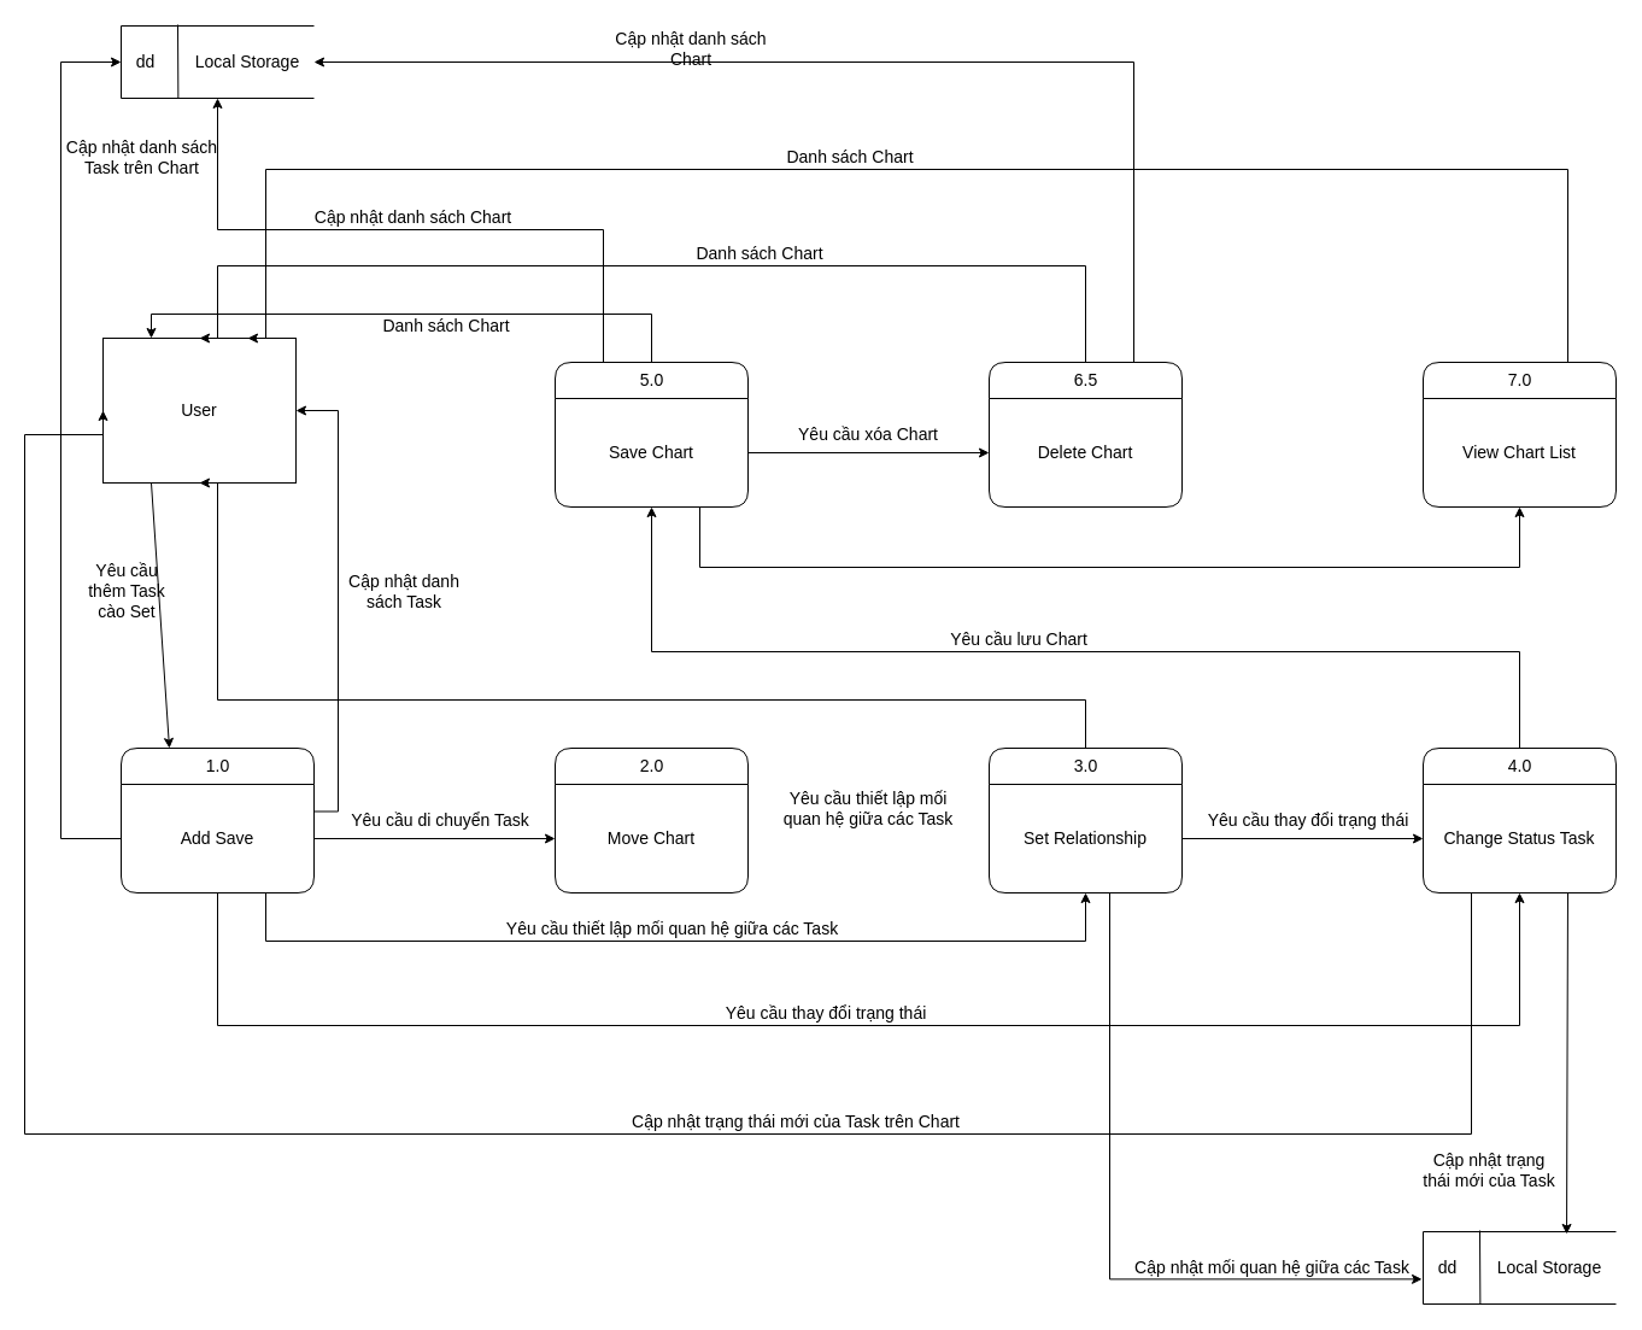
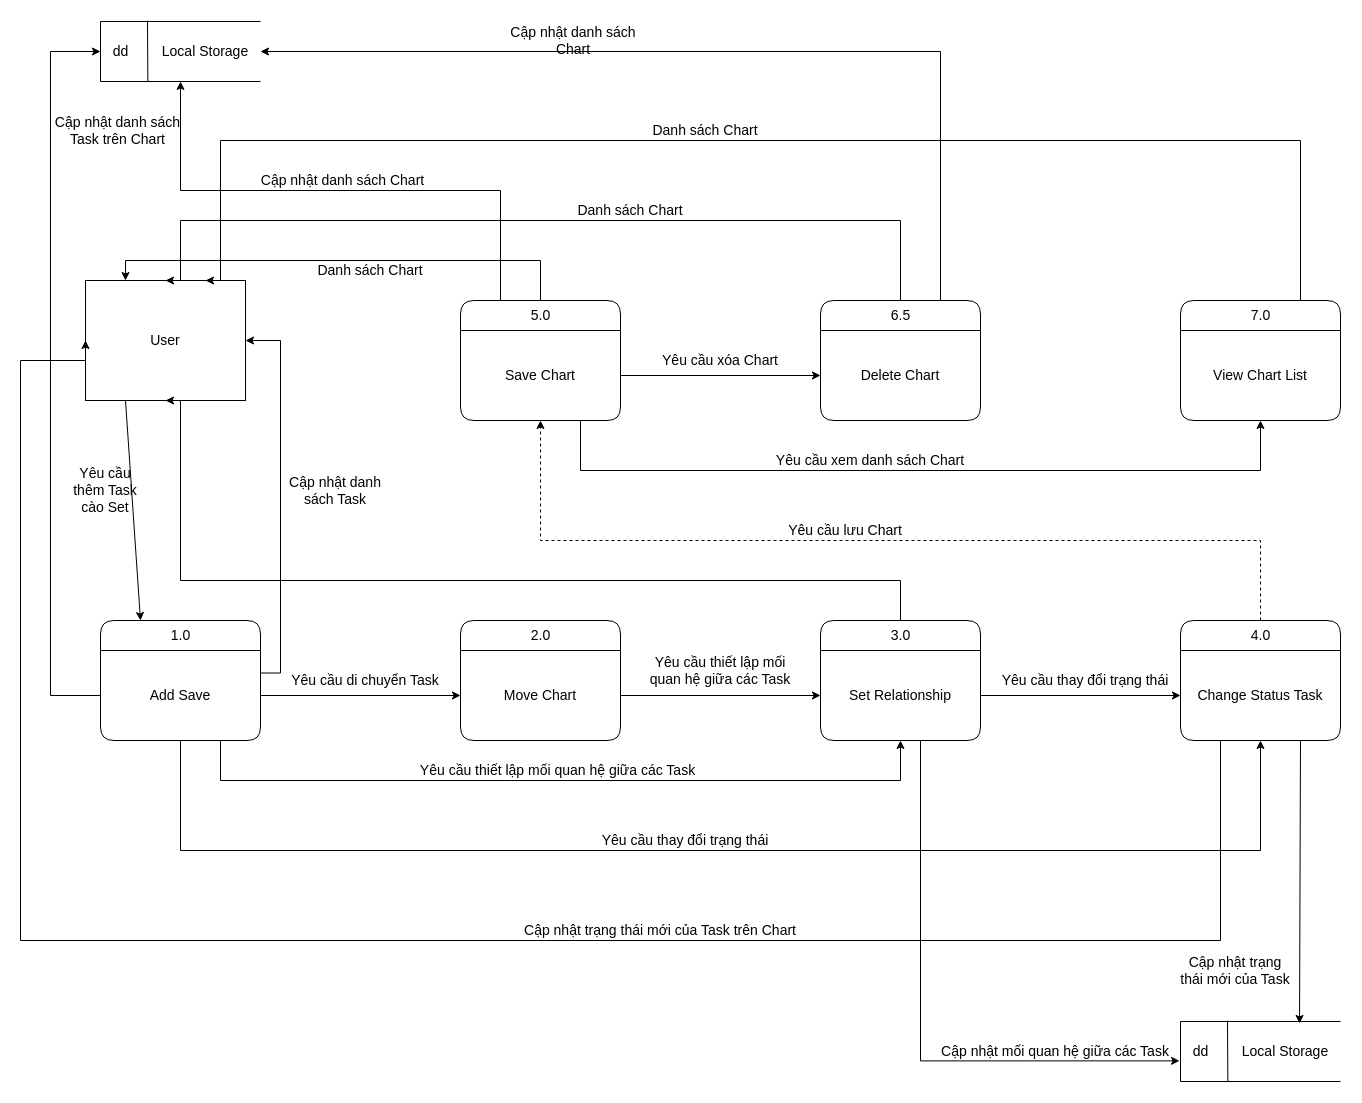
  <mxCell id="0" />
  <mxCell id="1" parent="0" />
  <mxCell id="2" style="edgeStyle=none;rounded=0;orthogonalLoop=1;jettySize=auto;html=1;exitX=0.25;exitY=1;exitDx=0;exitDy=0;entryX=0.25;entryY=0;entryDx=0;entryDy=0;fontSize=14;" edge="1" parent="1" source="3" target="21"><mxGeometry relative="1" as="geometry" /></mxCell>
  <mxCell id="3" value="User" style="rounded=0;whiteSpace=wrap;html=1;fontSize=14;" vertex="1" parent="1"><mxGeometry x="85" y="280" width="160" height="120" as="geometry" /></mxCell>
  <mxCell id="4" style="edgeStyle=orthogonalEdgeStyle;rounded=0;orthogonalLoop=1;jettySize=auto;html=1;exitX=0.5;exitY=0;exitDx=0;exitDy=0;entryX=0.5;entryY=0;entryDx=0;entryDy=0;fontSize=14;" edge="1" parent="1" source="6" target="3"><mxGeometry relative="1" as="geometry"><Array as="points"><mxPoint x="900" y="220" /><mxPoint x="180" y="220" /></Array></mxGeometry></mxCell>
  <mxCell id="5" style="edgeStyle=orthogonalEdgeStyle;rounded=0;orthogonalLoop=1;jettySize=auto;html=1;entryX=1;entryY=0.5;entryDx=0;entryDy=0;entryPerimeter=0;fontSize=14;" edge="1" parent="1" source="6" target="9"><mxGeometry relative="1" as="geometry"><Array as="points"><mxPoint x="940" y="51" /></Array></mxGeometry></mxCell>
  <mxCell id="6" value="6.5" style="swimlane;childLayout=stackLayout;horizontal=1;startSize=30;horizontalStack=0;rounded=1;fontSize=14;fontStyle=0;strokeWidth=1;resizeParent=0;resizeLast=1;shadow=0;dashed=0;align=center;html=1;" vertex="1" parent="1"><mxGeometry x="820" y="300" width="160" height="120" as="geometry" /></mxCell>
  <mxCell id="7" value="Delete Chart" style="text;html=1;strokeColor=none;fillColor=none;align=center;verticalAlign=middle;whiteSpace=wrap;rounded=0;fontSize=14;" vertex="1" parent="6"><mxGeometry y="30" width="160" height="90" as="geometry" /></mxCell>
  <mxCell id="8" value="" style="group;fontSize=14;" vertex="1" connectable="0" parent="1"><mxGeometry x="100" y="20" width="160" height="61" as="geometry" /></mxCell>
  <mxCell id="9" value="&amp;nbsp; &amp;nbsp; &amp;nbsp; &amp;nbsp; &amp;nbsp; &amp;nbsp; &amp;nbsp; &amp;nbsp; &amp;nbsp; &amp;nbsp; &amp;nbsp; &amp;nbsp; &amp;nbsp; &amp;nbsp;&amp;nbsp;" style="strokeWidth=1;html=1;shape=mxgraph.flowchart.annotation_1;align=left;pointerEvents=1;fontSize=14;" vertex="1" parent="8"><mxGeometry y="1" width="160" height="60" as="geometry" /></mxCell>
  <mxCell id="10" value="dd" style="endArrow=none;html=1;entryX=0.296;entryY=1.006;entryDx=0;entryDy=0;entryPerimeter=0;fontSize=14;" edge="1" parent="8" target="9"><mxGeometry x="0.005" y="-27" width="50" height="50" relative="1" as="geometry"><mxPoint x="47" as="sourcePoint" /><mxPoint x="120" y="-129" as="targetPoint" /><mxPoint as="offset" /></mxGeometry></mxCell>
  <mxCell id="11" value="Local Storage" style="text;html=1;strokeColor=none;fillColor=none;align=center;verticalAlign=middle;whiteSpace=wrap;rounded=0;fontSize=14;" vertex="1" parent="8"><mxGeometry x="60" y="20.5" width="90" height="20" as="geometry" /></mxCell>
  <mxCell id="12" style="edgeStyle=orthogonalEdgeStyle;rounded=0;orthogonalLoop=1;jettySize=auto;html=1;exitX=0.5;exitY=0;exitDx=0;exitDy=0;entryX=0.25;entryY=0;entryDx=0;entryDy=0;fontSize=14;" edge="1" parent="1" source="14" target="3"><mxGeometry relative="1" as="geometry" /></mxCell>
  <mxCell id="13" style="edgeStyle=orthogonalEdgeStyle;rounded=0;orthogonalLoop=1;jettySize=auto;html=1;entryX=0.5;entryY=1;entryDx=0;entryDy=0;entryPerimeter=0;fontSize=14;" edge="1" parent="1" source="14" target="9"><mxGeometry relative="1" as="geometry"><Array as="points"><mxPoint x="500" y="190" /><mxPoint x="180" y="190" /></Array></mxGeometry></mxCell>
  <mxCell id="14" value="5.0" style="swimlane;childLayout=stackLayout;horizontal=1;startSize=30;horizontalStack=0;rounded=1;fontSize=14;fontStyle=0;strokeWidth=1;resizeParent=0;resizeLast=1;shadow=0;dashed=0;align=center;html=1;" vertex="1" parent="1"><mxGeometry x="460" y="300" width="160" height="120" as="geometry" /></mxCell>
  <mxCell id="15" value="Save Chart" style="text;html=1;strokeColor=none;fillColor=none;align=center;verticalAlign=middle;whiteSpace=wrap;rounded=0;fontSize=14;" vertex="1" parent="14"><mxGeometry y="30" width="160" height="90" as="geometry" /></mxCell>
  <mxCell id="16" style="edgeStyle=orthogonalEdgeStyle;rounded=0;orthogonalLoop=1;jettySize=auto;html=1;entryX=0.5;entryY=1;entryDx=0;entryDy=0;fontSize=14;" edge="1" parent="1" source="17" target="3"><mxGeometry relative="1" as="geometry"><Array as="points"><mxPoint x="900" y="580" /><mxPoint x="180" y="580" /></Array></mxGeometry></mxCell>
  <mxCell id="17" value="3.0" style="swimlane;childLayout=stackLayout;horizontal=1;startSize=30;horizontalStack=0;rounded=1;fontSize=14;fontStyle=0;strokeWidth=1;resizeParent=0;resizeLast=1;shadow=0;dashed=0;align=center;html=1;" vertex="1" parent="1"><mxGeometry x="820" y="620" width="160" height="120" as="geometry" /></mxCell>
  <mxCell id="18" value="Set Relationship" style="text;html=1;strokeColor=none;fillColor=none;align=center;verticalAlign=middle;whiteSpace=wrap;rounded=0;fontSize=14;" vertex="1" parent="17"><mxGeometry y="30" width="160" height="90" as="geometry" /></mxCell>
  <mxCell id="19" value="2.0" style="swimlane;childLayout=stackLayout;horizontal=1;startSize=30;horizontalStack=0;rounded=1;fontSize=14;fontStyle=0;strokeWidth=1;resizeParent=0;resizeLast=1;shadow=0;dashed=0;align=center;html=1;" vertex="1" parent="1"><mxGeometry x="460" y="620" width="160" height="120" as="geometry" /></mxCell>
  <mxCell id="20" value="Move Chart" style="text;html=1;strokeColor=none;fillColor=none;align=center;verticalAlign=middle;whiteSpace=wrap;rounded=0;fontSize=14;" vertex="1" parent="19"><mxGeometry y="30" width="160" height="90" as="geometry" /></mxCell>
  <mxCell id="21" value="1.0" style="swimlane;childLayout=stackLayout;horizontal=1;startSize=30;horizontalStack=0;rounded=1;fontSize=14;fontStyle=0;strokeWidth=1;resizeParent=0;resizeLast=1;shadow=0;dashed=0;align=center;html=1;" vertex="1" parent="1"><mxGeometry x="100" y="620" width="160" height="120" as="geometry" /></mxCell>
  <mxCell id="22" value="Add Save" style="text;html=1;strokeColor=none;fillColor=none;align=center;verticalAlign=middle;whiteSpace=wrap;rounded=0;fontSize=14;" vertex="1" parent="21"><mxGeometry y="30" width="160" height="90" as="geometry" /></mxCell>
- <mxCell id="23" style="edgeStyle=orthogonalEdgeStyle;rounded=0;orthogonalLoop=1;jettySize=auto;html=1;exitX=0.5;exitY=0;exitDx=0;exitDy=0;entryX=0.5;entryY=1;entryDx=0;entryDy=0;fontSize=14;" edge="1" parent="1" source="24" target="15"><mxGeometry relative="1" as="geometry"><Array as="points"><mxPoint x="1260" y="540" /><mxPoint x="540" y="540" /></Array></mxGeometry></mxCell>
+ <mxCell id="23" style="edgeStyle=orthogonalEdgeStyle;rounded=0;orthogonalLoop=1;jettySize=auto;html=1;exitX=0.5;exitY=0;exitDx=0;exitDy=0;entryX=0.5;entryY=1;entryDx=0;entryDy=0;fontSize=14;dashed=1;" edge="1" parent="1" source="24" target="15"><mxGeometry relative="1" as="geometry"><Array as="points"><mxPoint x="1260" y="540" /><mxPoint x="540" y="540" /></Array></mxGeometry></mxCell>
  <mxCell id="24" value="4.0" style="swimlane;childLayout=stackLayout;horizontal=1;startSize=30;horizontalStack=0;rounded=1;fontSize=14;fontStyle=0;strokeWidth=1;resizeParent=0;resizeLast=1;shadow=0;dashed=0;align=center;html=1;" vertex="1" parent="1"><mxGeometry x="1180" y="620" width="160" height="120" as="geometry" /></mxCell>
  <mxCell id="25" value="Change Status Task" style="text;html=1;strokeColor=none;fillColor=none;align=center;verticalAlign=middle;whiteSpace=wrap;rounded=0;fontSize=14;" vertex="1" parent="24"><mxGeometry y="30" width="160" height="90" as="geometry" /></mxCell>
  <mxCell id="26" style="edgeStyle=orthogonalEdgeStyle;rounded=0;orthogonalLoop=1;jettySize=auto;html=1;exitX=0.75;exitY=0;exitDx=0;exitDy=0;entryX=0.75;entryY=0;entryDx=0;entryDy=0;fontSize=14;" edge="1" parent="1" source="27" target="3"><mxGeometry relative="1" as="geometry"><Array as="points"><mxPoint x="1300" y="140" /><mxPoint x="220" y="140" /></Array></mxGeometry></mxCell>
  <mxCell id="27" value="7.0" style="swimlane;childLayout=stackLayout;horizontal=1;startSize=30;horizontalStack=0;rounded=1;fontSize=14;fontStyle=0;strokeWidth=1;resizeParent=0;resizeLast=1;shadow=0;dashed=0;align=center;html=1;" vertex="1" parent="1"><mxGeometry x="1180" y="300" width="160" height="120" as="geometry" /></mxCell>
  <mxCell id="28" value="View Chart List" style="text;html=1;strokeColor=none;fillColor=none;align=center;verticalAlign=middle;whiteSpace=wrap;rounded=0;fontSize=14;" vertex="1" parent="27"><mxGeometry y="30" width="160" height="90" as="geometry" /></mxCell>
  <mxCell id="29" style="edgeStyle=none;rounded=0;orthogonalLoop=1;jettySize=auto;html=1;exitX=1;exitY=0.5;exitDx=0;exitDy=0;entryX=0;entryY=0.5;entryDx=0;entryDy=0;fontSize=14;" edge="1" parent="1" source="22" target="20"><mxGeometry relative="1" as="geometry" /></mxCell>
  <mxCell id="30" style="edgeStyle=orthogonalEdgeStyle;rounded=0;orthogonalLoop=1;jettySize=auto;html=1;exitX=0.75;exitY=1;exitDx=0;exitDy=0;entryX=0.5;entryY=1;entryDx=0;entryDy=0;fontSize=14;" edge="1" parent="1" source="22" target="18"><mxGeometry relative="1" as="geometry"><Array as="points"><mxPoint x="220" y="780" /><mxPoint x="900" y="780" /></Array></mxGeometry></mxCell>
  <mxCell id="31" style="edgeStyle=orthogonalEdgeStyle;rounded=0;orthogonalLoop=1;jettySize=auto;html=1;entryX=0.5;entryY=1;entryDx=0;entryDy=0;fontSize=14;" edge="1" parent="1" source="22" target="25"><mxGeometry relative="1" as="geometry"><Array as="points"><mxPoint x="180" y="850" /><mxPoint x="1260" y="850" /></Array></mxGeometry></mxCell>
  <mxCell id="32" style="edgeStyle=orthogonalEdgeStyle;rounded=0;orthogonalLoop=1;jettySize=auto;html=1;exitX=1;exitY=0.5;exitDx=0;exitDy=0;entryX=0;entryY=0.5;entryDx=0;entryDy=0;fontSize=14;" edge="1" parent="1" source="18" target="25"><mxGeometry relative="1" as="geometry" /></mxCell>
+ <mxCell id="33" style="edgeStyle=orthogonalEdgeStyle;rounded=0;orthogonalLoop=1;jettySize=auto;html=1;exitX=1;exitY=0.5;exitDx=0;exitDy=0;fontSize=14;" edge="1" parent="1" source="20" target="18"><mxGeometry relative="1" as="geometry" /></mxCell>
  <mxCell id="34" style="edgeStyle=orthogonalEdgeStyle;rounded=0;orthogonalLoop=1;jettySize=auto;html=1;exitX=1;exitY=0.5;exitDx=0;exitDy=0;entryX=0;entryY=0.5;entryDx=0;entryDy=0;fontSize=14;" edge="1" parent="1" source="15" target="7"><mxGeometry relative="1" as="geometry" /></mxCell>
  <mxCell id="35" style="edgeStyle=orthogonalEdgeStyle;rounded=0;orthogonalLoop=1;jettySize=auto;html=1;exitX=0.75;exitY=1;exitDx=0;exitDy=0;entryX=0.5;entryY=1;entryDx=0;entryDy=0;fontSize=14;" edge="1" parent="1" source="15" target="28"><mxGeometry relative="1" as="geometry"><Array as="points"><mxPoint x="580" y="470" /><mxPoint x="1260" y="470" /></Array></mxGeometry></mxCell>
  <mxCell id="36" style="edgeStyle=orthogonalEdgeStyle;rounded=0;orthogonalLoop=1;jettySize=auto;html=1;exitX=0.75;exitY=1;exitDx=0;exitDy=0;entryX=0;entryY=0.5;entryDx=0;entryDy=0;fontSize=14;" edge="1" parent="1" source="25" target="3"><mxGeometry relative="1" as="geometry"><Array as="points"><mxPoint x="1220" y="740" /><mxPoint x="1220" y="940" /><mxPoint y="940" x="20" /><mxPoint y="360" x="20" /></Array></mxGeometry></mxCell>
  <mxCell id="37" style="edgeStyle=orthogonalEdgeStyle;rounded=0;orthogonalLoop=1;jettySize=auto;html=1;exitX=1;exitY=0.25;exitDx=0;exitDy=0;entryX=1;entryY=0.5;entryDx=0;entryDy=0;fontSize=14;" edge="1" parent="1" source="22" target="3"><mxGeometry relative="1" as="geometry" /></mxCell>
  <mxCell id="38" value="Yêu cầu thêm Task cào Set" style="text;html=1;strokeColor=none;fillColor=none;align=center;verticalAlign=middle;whiteSpace=wrap;rounded=0;fontSize=14;" vertex="1" parent="1"><mxGeometry x="70" y="480" width="70" height="20" as="geometry" /></mxCell>
  <mxCell id="39" value="Yêu cầu thay đổi trạng thái" style="text;html=1;strokeColor=none;fillColor=none;align=center;verticalAlign=middle;whiteSpace=wrap;rounded=0;fontSize=14;" vertex="1" parent="1"><mxGeometry x="590" y="830" width="190" height="20" as="geometry" /></mxCell>
  <mxCell id="40" value="Yêu cầu thiết lập mối quan hệ giữa các Task" style="text;html=1;strokeColor=none;fillColor=none;align=center;verticalAlign=middle;whiteSpace=wrap;rounded=0;fontSize=14;" vertex="1" parent="1"><mxGeometry x="415" y="760" width="285" height="20" as="geometry" /></mxCell>
  <mxCell id="41" value="Yêu cầu di chuyển Task" style="text;html=1;strokeColor=none;fillColor=none;align=center;verticalAlign=middle;whiteSpace=wrap;rounded=0;fontSize=14;" vertex="1" parent="1"><mxGeometry x="290" y="670" width="150" height="20" as="geometry" /></mxCell>
  <mxCell id="42" value="Yêu cầu thiết lập mối quan hệ giữa các Task" style="text;html=1;strokeColor=none;fillColor=none;align=center;verticalAlign=middle;whiteSpace=wrap;rounded=0;fontSize=14;" vertex="1" parent="1"><mxGeometry x="640" y="660" width="160" height="20" as="geometry" /></mxCell>
  <mxCell id="43" value="Cập nhật trạng thái mới của Task trên Chart" style="text;html=1;strokeColor=none;fillColor=none;align=center;verticalAlign=middle;whiteSpace=wrap;rounded=0;fontSize=14;" vertex="1" parent="1"><mxGeometry x="520" y="920" width="280" height="20" as="geometry" /></mxCell>
  <mxCell id="44" value="Cập nhật danh sách Task" style="text;html=1;strokeColor=none;fillColor=none;align=center;verticalAlign=middle;whiteSpace=wrap;rounded=0;fontSize=14;" vertex="1" parent="1"><mxGeometry x="280" y="480" width="110" height="20" as="geometry" /></mxCell>
  <mxCell id="45" value="Yêu cầu thay đổi trạng thái" style="text;html=1;strokeColor=none;fillColor=none;align=center;verticalAlign=middle;whiteSpace=wrap;rounded=0;fontSize=14;" vertex="1" parent="1"><mxGeometry x="990" y="670" width="190" height="20" as="geometry" /></mxCell>
  <mxCell id="46" value="Yêu cầu lưu Chart" style="text;html=1;strokeColor=none;fillColor=none;align=center;verticalAlign=middle;whiteSpace=wrap;rounded=0;fontSize=14;" vertex="1" parent="1"><mxGeometry x="780" y="520" width="130" height="20" as="geometry" /></mxCell>
+ <mxCell id="47" value="Yêu cầu xem danh sách Chart" style="text;html=1;strokeColor=none;fillColor=none;align=center;verticalAlign=middle;whiteSpace=wrap;rounded=0;fontSize=14;" vertex="1" parent="1"><mxGeometry x="770" y="450" width="200" height="20" as="geometry" /></mxCell>
  <mxCell id="48" value="Yêu cầu xóa Chart" style="text;html=1;strokeColor=none;fillColor=none;align=center;verticalAlign=middle;whiteSpace=wrap;rounded=0;fontSize=14;" vertex="1" parent="1"><mxGeometry x="650" y="350" width="140" height="20" as="geometry" /></mxCell>
  <mxCell id="49" value="Danh sách Chart" style="text;html=1;strokeColor=none;fillColor=none;align=center;verticalAlign=middle;whiteSpace=wrap;rounded=0;fontSize=14;" vertex="1" parent="1"><mxGeometry x="540" y="200" width="180" height="20" as="geometry" /></mxCell>
  <mxCell id="50" value="Danh sách Chart&lt;br style=&quot;font-size: 14px;&quot;&gt;" style="text;html=1;strokeColor=none;fillColor=none;align=center;verticalAlign=middle;whiteSpace=wrap;rounded=0;fontSize=14;" vertex="1" parent="1"><mxGeometry x="280" y="260" width="180" height="20" as="geometry" /></mxCell>
  <mxCell id="51" value="Danh sách Chart" style="text;html=1;strokeColor=none;fillColor=none;align=center;verticalAlign=middle;whiteSpace=wrap;rounded=0;fontSize=14;" vertex="1" parent="1"><mxGeometry x="640" y="120" width="130" height="20" as="geometry" /></mxCell>
  <mxCell id="52" style="edgeStyle=orthogonalEdgeStyle;rounded=0;orthogonalLoop=1;jettySize=auto;html=1;entryX=0;entryY=0.5;entryDx=0;entryDy=0;entryPerimeter=0;fontSize=14;" edge="1" parent="1" source="22" target="9"><mxGeometry relative="1" as="geometry"><Array as="points"><mxPoint x="50" y="695" /><mxPoint x="50" y="51" /></Array></mxGeometry></mxCell>
  <mxCell id="53" value="Cập nhật danh sách Task trên Chart" style="text;html=1;strokeColor=none;fillColor=none;align=center;verticalAlign=middle;whiteSpace=wrap;rounded=0;fontSize=14;" vertex="1" parent="1"><mxGeometry x="45" y="120" width="145" height="20" as="geometry" /></mxCell>
  <mxCell id="54" value="Cập nhật danh sách Chart" style="text;html=1;strokeColor=none;fillColor=none;align=center;verticalAlign=middle;whiteSpace=wrap;rounded=0;fontSize=14;" vertex="1" parent="1"><mxGeometry x="245" y="170" width="195" height="20" as="geometry" /></mxCell>
  <mxCell id="55" value="Cập nhật danh sách Chart" style="text;html=1;strokeColor=none;fillColor=none;align=center;verticalAlign=middle;whiteSpace=wrap;rounded=0;fontSize=14;" vertex="1" parent="1"><mxGeometry x="498" y="30" width="150" height="20" as="geometry" /></mxCell>
  <mxCell id="56" value="" style="group;fontSize=14;" vertex="1" connectable="0" parent="1"><mxGeometry x="1180" y="1020" width="160" height="61" as="geometry" /></mxCell>
  <mxCell id="57" value="&amp;nbsp; &amp;nbsp; &amp;nbsp; &amp;nbsp; &amp;nbsp; &amp;nbsp; &amp;nbsp; &amp;nbsp; &amp;nbsp; &amp;nbsp; &amp;nbsp; &amp;nbsp; &amp;nbsp; &amp;nbsp;&amp;nbsp;" style="strokeWidth=1;html=1;shape=mxgraph.flowchart.annotation_1;align=left;pointerEvents=1;fontSize=14;" vertex="1" parent="56"><mxGeometry y="1" width="160" height="60" as="geometry" /></mxCell>
  <mxCell id="58" value="dd" style="endArrow=none;html=1;entryX=0.296;entryY=1.006;entryDx=0;entryDy=0;entryPerimeter=0;fontSize=14;" edge="1" parent="56" target="57"><mxGeometry x="0.005" y="-27" width="50" height="50" relative="1" as="geometry"><mxPoint x="47" as="sourcePoint" /><mxPoint x="120" y="-129" as="targetPoint" /><mxPoint as="offset" /></mxGeometry></mxCell>
  <mxCell id="59" value="Local Storage" style="text;html=1;strokeColor=none;fillColor=none;align=center;verticalAlign=middle;whiteSpace=wrap;rounded=0;fontSize=14;" vertex="1" parent="56"><mxGeometry x="60" y="20.5" width="90" height="20" as="geometry" /></mxCell>
  <mxCell id="60" style="edgeStyle=orthogonalEdgeStyle;rounded=0;orthogonalLoop=1;jettySize=auto;html=1;exitX=0.75;exitY=1;exitDx=0;exitDy=0;entryX=-0.006;entryY=0.656;entryDx=0;entryDy=0;entryPerimeter=0;fontSize=14;" edge="1" parent="1" source="18" target="57"><mxGeometry relative="1" as="geometry"><Array as="points"><mxPoint x="920" y="740" /><mxPoint x="920" y="1060" /></Array></mxGeometry></mxCell>
  <mxCell id="61" value="Cập nhật mối quan hệ giữa các Task" style="text;html=1;strokeColor=none;fillColor=none;align=center;verticalAlign=middle;whiteSpace=wrap;rounded=0;fontSize=14;" vertex="1" parent="1"><mxGeometry x="935" y="1040.5" width="240" height="20" as="geometry" /></mxCell>
  <mxCell id="62" style="edgeStyle=none;rounded=0;orthogonalLoop=1;jettySize=auto;html=1;exitX=0.75;exitY=1;exitDx=0;exitDy=0;entryX=0.744;entryY=0.033;entryDx=0;entryDy=0;entryPerimeter=0;fontSize=14;" edge="1" parent="1" source="25" target="57"><mxGeometry relative="1" as="geometry" /></mxCell>
  <mxCell id="63" value="Cập nhật trạng thái mới của Task" style="text;html=1;strokeColor=none;fillColor=none;align=center;verticalAlign=middle;whiteSpace=wrap;rounded=0;fontSize=14;" vertex="1" parent="1"><mxGeometry x="1175" y="960" width="120" height="20" as="geometry" /></mxCell>
